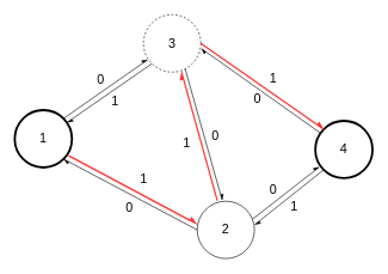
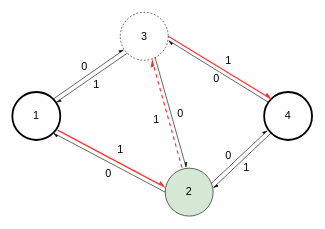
  <mxCell id="0" />
  <mxCell id="1" parent="0" />
  <mxCell id="2" value="1" style="edgeStyle=none;rounded=0;orthogonalLoop=1;jettySize=auto;html=1;exitX=0.943;exitY=0.795;exitDx=0;exitDy=0;fontSize=18;entryX=-0.006;entryY=0.398;entryDx=0;entryDy=0;exitPerimeter=0;entryPerimeter=0;endArrow=async;endFill=1;strokeWidth=2;strokeColor=#FF3333;" edge="1" parent="1" source="4" target="15"><mxGeometry x="0.065" y="20" relative="1" as="geometry"><mxPoint x="278" y="310" as="targetPoint" /><mxPoint as="offset" /></mxGeometry></mxCell>
  <mxCell id="3" value="0" style="edgeStyle=none;rounded=0;orthogonalLoop=1;jettySize=auto;html=1;exitX=1;exitY=0;exitDx=0;exitDy=0;entryX=0.077;entryY=0.782;entryDx=0;entryDy=0;entryPerimeter=0;fontSize=18;endArrow=async;endFill=1;" edge="1" parent="1" source="4" target="11"><mxGeometry x="0.026" y="15" relative="1" as="geometry"><mxPoint as="offset" /></mxGeometry></mxCell>
  <mxCell id="4" value="1" style="ellipse;whiteSpace=wrap;html=1;fontSize=18;strokeWidth=3;" vertex="1" parent="1"><mxGeometry x="20" y="153" width="80" height="80" as="geometry" /></mxCell>
  <mxCell id="5" value="1" style="edgeStyle=none;rounded=0;orthogonalLoop=1;jettySize=auto;html=1;exitX=0;exitY=1;exitDx=0;exitDy=0;entryX=1;entryY=0.413;entryDx=0;entryDy=0;labelBackgroundColor=#ffffff;fontSize=18;endArrow=async;endFill=1;entryPerimeter=0;" edge="1" parent="1" source="7" target="15"><mxGeometry x="0.06" y="14" relative="1" as="geometry"><mxPoint as="offset" /></mxGeometry></mxCell>
  <mxCell id="6" value="0" style="edgeStyle=none;rounded=0;orthogonalLoop=1;jettySize=auto;html=1;exitX=0.095;exitY=0.216;exitDx=0;exitDy=0;entryX=1.006;entryY=0.588;entryDx=0;entryDy=0;entryPerimeter=0;labelBackgroundColor=#ffffff;fontSize=18;endArrow=async;endFill=1;exitPerimeter=0;" edge="1" parent="1" source="7" target="11"><mxGeometry x="-0.026" y="12" relative="1" as="geometry"><mxPoint as="offset" /></mxGeometry></mxCell>
- <mxCell id="7" value="4" style="ellipse;whiteSpace=wrap;html=1;fontSize=18;strokeWidth=3;" vertex="1" parent="1"><mxGeometry x="440" y="168" width="80" height="80" as="geometry" /></mxCell>
+ <mxCell id="7" value="4" style="ellipse;whiteSpace=wrap;html=1;fontSize=18;strokeWidth=3;" vertex="1" parent="1"><mxGeometry x="440" y="153" width="80" height="80" as="geometry" /></mxCell>
  <mxCell id="8" value="1" style="edgeStyle=none;rounded=0;orthogonalLoop=1;jettySize=auto;html=1;exitX=1;exitY=0.5;exitDx=0;exitDy=0;entryX=0;entryY=0;entryDx=0;entryDy=0;fontSize=18;endArrow=async;endFill=1;strokeWidth=2;strokeColor=#FF3333;" edge="1" parent="1" source="11" target="7"><mxGeometry x="0.056" y="18" relative="1" as="geometry"><mxPoint as="offset" /></mxGeometry></mxCell>
  <mxCell id="9" value="0" style="edgeStyle=none;rounded=0;orthogonalLoop=1;jettySize=auto;html=1;fontSize=18;exitX=0.724;exitY=0.932;exitDx=0;exitDy=0;exitPerimeter=0;endArrow=async;endFill=1;" edge="1" parent="1" source="11"><mxGeometry x="0.078" y="15" relative="1" as="geometry"><mxPoint x="252" y="100" as="sourcePoint" /><mxPoint x="310" y="279" as="targetPoint" /><mxPoint as="offset" /></mxGeometry></mxCell>
  <mxCell id="10" value="1" style="edgeStyle=none;rounded=0;orthogonalLoop=1;jettySize=auto;html=1;exitX=0;exitY=1;exitDx=0;exitDy=0;fontSize=18;endArrow=async;endFill=1;" edge="1" parent="1" source="11" target="4"><mxGeometry x="-0.003" y="13" relative="1" as="geometry"><mxPoint as="offset" /></mxGeometry></mxCell>
  <mxCell id="11" value="3" style="ellipse;whiteSpace=wrap;html=1;fontSize=18;strokeWidth=1;dashed=1;" vertex="1" parent="1"><mxGeometry x="200" y="20" width="80" height="80" as="geometry" /></mxCell>
  <mxCell id="12" value="0" style="edgeStyle=none;rounded=0;orthogonalLoop=1;jettySize=auto;html=1;exitX=0.969;exitY=0.311;exitDx=0;exitDy=0;fontSize=18;endArrow=async;endFill=1;exitPerimeter=0;entryX=0.072;entryY=0.803;entryDx=0;entryDy=0;entryPerimeter=0;labelBackgroundColor=#ffffff;" edge="1" parent="1" source="15" target="7"><mxGeometry x="-0.207" y="14" relative="1" as="geometry"><mxPoint as="offset" /></mxGeometry></mxCell>
  <mxCell id="13" value="0" style="edgeStyle=none;rounded=0;orthogonalLoop=1;jettySize=auto;html=1;exitX=0;exitY=0.5;exitDx=0;exitDy=0;entryX=1;entryY=1;entryDx=0;entryDy=0;fontSize=18;endArrow=async;endFill=1;" edge="1" parent="1" source="15" target="4"><mxGeometry x="-0.072" y="18" relative="1" as="geometry"><mxPoint as="offset" /></mxGeometry></mxCell>
- <mxCell id="14" value="1" style="edgeStyle=none;rounded=0;orthogonalLoop=1;jettySize=auto;html=1;exitX=0.35;exitY=-0.01;exitDx=0;exitDy=0;entryX=0.662;entryY=0.995;entryDx=0;entryDy=0;entryPerimeter=0;fontSize=18;endArrow=async;endFill=1;exitPerimeter=0;strokeWidth=2;strokeColor=#FF3333;" edge="1" parent="1" source="15" target="11"><mxGeometry x="-0.058" y="20" relative="1" as="geometry"><mxPoint as="offset" /></mxGeometry></mxCell>
- <mxCell id="15" value="2" style="ellipse;whiteSpace=wrap;html=1;fontSize=18;strokeWidth=1;" vertex="1" parent="1"><mxGeometry x="275" y="280" width="80" height="80" as="geometry" /></mxCell>
+ <mxCell id="14" value="1" style="edgeStyle=none;rounded=0;orthogonalLoop=1;jettySize=auto;html=1;exitX=0.35;exitY=-0.01;exitDx=0;exitDy=0;entryX=0.662;entryY=0.995;entryDx=0;entryDy=0;entryPerimeter=0;fontSize=18;endArrow=async;endFill=1;exitPerimeter=0;strokeWidth=2;strokeColor=#FF3333;dashed=1;" edge="1" parent="1" source="15" target="11"><mxGeometry x="-0.058" y="20" relative="1" as="geometry"><mxPoint as="offset" /></mxGeometry></mxCell>
+ <mxCell id="15" value="2" style="ellipse;whiteSpace=wrap;html=1;fontSize=18;strokeWidth=1;fillColor=#d5e8d4;" vertex="1" parent="1"><mxGeometry x="275" y="280" width="80" height="80" as="geometry" /></mxCell>
